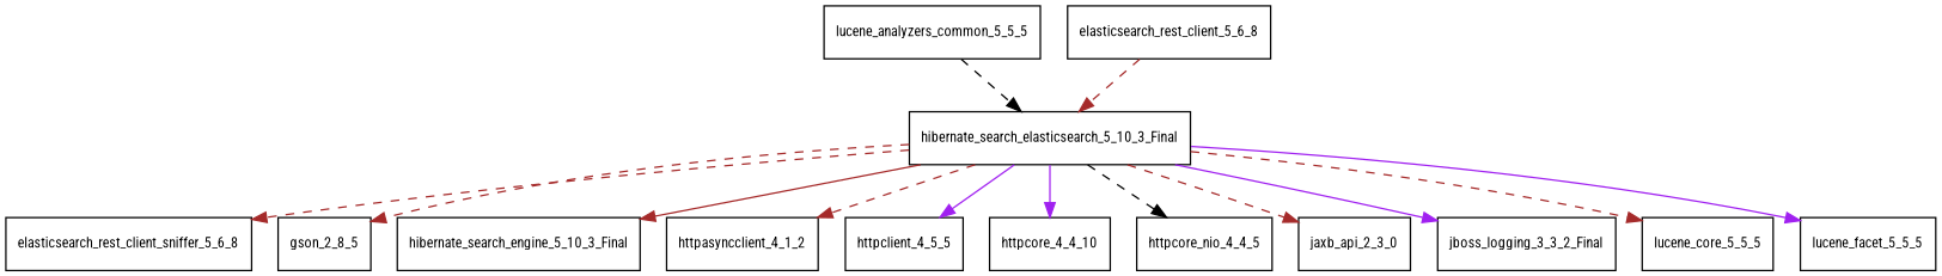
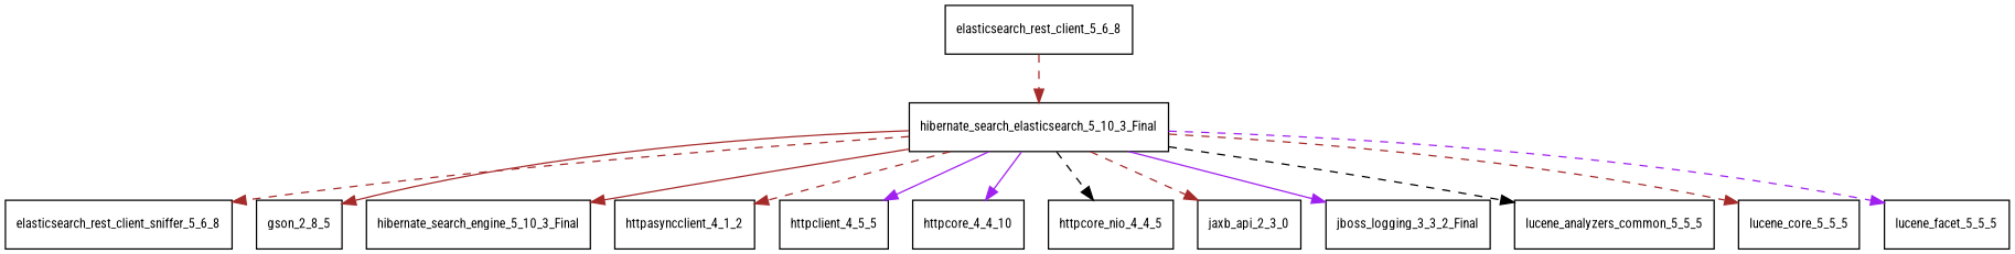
  digraph {
    fontname="Roboto Condensed"
    node [fontname="Roboto Condensed" fontsize=10.0 shape=box]
    edge [color=brown fontname="Roboto Condensed" style=dashed]
    hibernate_search_elasticsearch_5_10_3_Final
    elasticsearch_rest_client_sniffer_5_6_8
    gson_2_8_5
    hibernate_search_engine_5_10_3_Final
    httpasyncclient_4_1_2
    httpclient_4_5_5
    httpcore_4_4_10
    httpcore_nio_4_4_5
    jaxb_api_2_3_0
    jboss_logging_3_3_2_Final
    lucene_analyzers_common_5_5_5
    lucene_core_5_5_5
    lucene_facet_5_5_5
    elasticsearch_rest_client_5_6_8
    hibernate_search_elasticsearch_5_10_3_Final -> elasticsearch_rest_client_sniffer_5_6_8
-   hibernate_search_elasticsearch_5_10_3_Final -> gson_2_8_5
+   hibernate_search_elasticsearch_5_10_3_Final -> gson_2_8_5 [style=solid]
    hibernate_search_elasticsearch_5_10_3_Final -> hibernate_search_engine_5_10_3_Final [style=solid]
    hibernate_search_elasticsearch_5_10_3_Final -> httpasyncclient_4_1_2
    hibernate_search_elasticsearch_5_10_3_Final -> httpclient_4_5_5 [color=purple style=solid]
    hibernate_search_elasticsearch_5_10_3_Final -> httpcore_4_4_10 [color=purple style=solid]
    hibernate_search_elasticsearch_5_10_3_Final -> httpcore_nio_4_4_5 [color=black]
    hibernate_search_elasticsearch_5_10_3_Final -> jaxb_api_2_3_0
    hibernate_search_elasticsearch_5_10_3_Final -> jboss_logging_3_3_2_Final [color=purple style=solid]
-   lucene_analyzers_common_5_5_5 -> hibernate_search_elasticsearch_5_10_3_Final [color=black]
+   hibernate_search_elasticsearch_5_10_3_Final -> lucene_analyzers_common_5_5_5 [color=black]
    hibernate_search_elasticsearch_5_10_3_Final -> lucene_core_5_5_5
-   hibernate_search_elasticsearch_5_10_3_Final -> lucene_facet_5_5_5 [color=purple style=solid]
+   hibernate_search_elasticsearch_5_10_3_Final -> lucene_facet_5_5_5 [color=purple]
    elasticsearch_rest_client_5_6_8 -> hibernate_search_elasticsearch_5_10_3_Final
  }
